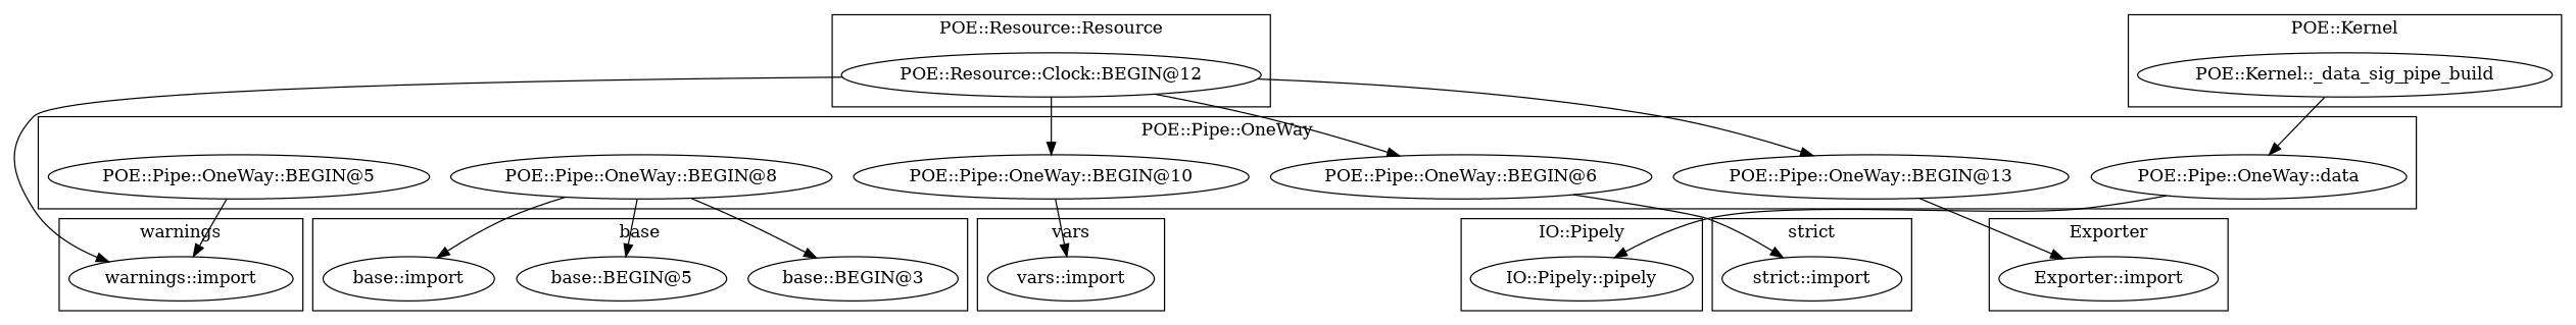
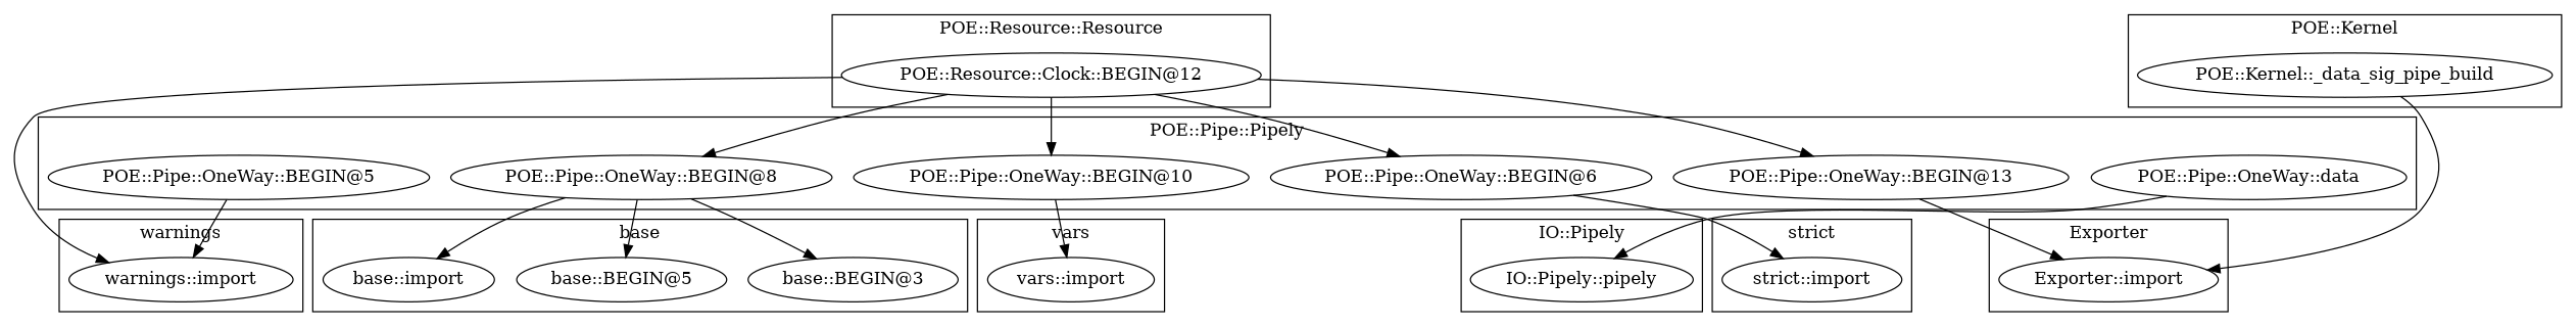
  digraph {
    n1 [label="base::BEGIN@5"]
    "base::import"
    "base::BEGIN@3"
    "warnings::import"
    "Exporter::import"
    "vars::import"
    "POE::Kernel::_data_sig_pipe_build"
    "POE::Pipe::OneWay::BEGIN@8"
    "POE::Pipe::OneWay::BEGIN@10"
    "POE::Pipe::OneWay::BEGIN@5"
    n11 [label="POE::Pipe::OneWay::data"]
    "POE::Pipe::OneWay::BEGIN@6"
    "POE::Pipe::OneWay::BEGIN@13"
    "strict::import"
    "POE::Resource::Clock::BEGIN@12"
    "IO::Pipely::pipely"
    subgraph cluster_1 {
      label=base
      n1
      "base::import"
      "base::BEGIN@3"
    }
    subgraph cluster_2 {
      label=warnings
      "warnings::import"
    }
    subgraph cluster_3 {
      label=Exporter
      "Exporter::import"
    }
    subgraph cluster_4 {
      label=vars
      "vars::import"
    }
    subgraph cluster_5 {
      label="POE::Kernel"
      "POE::Kernel::_data_sig_pipe_build"
    }
    subgraph cluster_6 {
-     label="POE::Pipe::OneWay"
+     label="POE::Pipe::Pipely"
      "POE::Pipe::OneWay::BEGIN@8"
      "POE::Pipe::OneWay::BEGIN@10"
      "POE::Pipe::OneWay::BEGIN@5"
      n11
      "POE::Pipe::OneWay::BEGIN@6"
      "POE::Pipe::OneWay::BEGIN@13"
    }
    subgraph cluster_7 {
      label="strict"
      "strict::import"
    }
    subgraph cluster_8 {
      label="POE::Resource::Resource"
      "POE::Resource::Clock::BEGIN@12"
    }
    subgraph cluster_9 {
      label="IO::Pipely"
      "IO::Pipely::pipely"
    }
-   "POE::Kernel::_data_sig_pipe_build" -> n11
+   "POE::Kernel::_data_sig_pipe_build" -> "Exporter::import"
    "POE::Pipe::OneWay::BEGIN@8" -> n1
    "POE::Pipe::OneWay::BEGIN@8" -> "base::import"
    "POE::Pipe::OneWay::BEGIN@8" -> "base::BEGIN@3"
    "POE::Pipe::OneWay::BEGIN@10" -> "vars::import"
    "POE::Pipe::OneWay::BEGIN@5" -> "warnings::import"
    n11 -> "IO::Pipely::pipely"
    "POE::Pipe::OneWay::BEGIN@6" -> "strict::import"
    "POE::Pipe::OneWay::BEGIN@13" -> "Exporter::import"
    "POE::Resource::Clock::BEGIN@12" -> "warnings::import"
+   "POE::Resource::Clock::BEGIN@12" -> "POE::Pipe::OneWay::BEGIN@8"
    "POE::Resource::Clock::BEGIN@12" -> "POE::Pipe::OneWay::BEGIN@10"
    "POE::Resource::Clock::BEGIN@12" -> "POE::Pipe::OneWay::BEGIN@6"
    "POE::Resource::Clock::BEGIN@12" -> "POE::Pipe::OneWay::BEGIN@13"
  }
